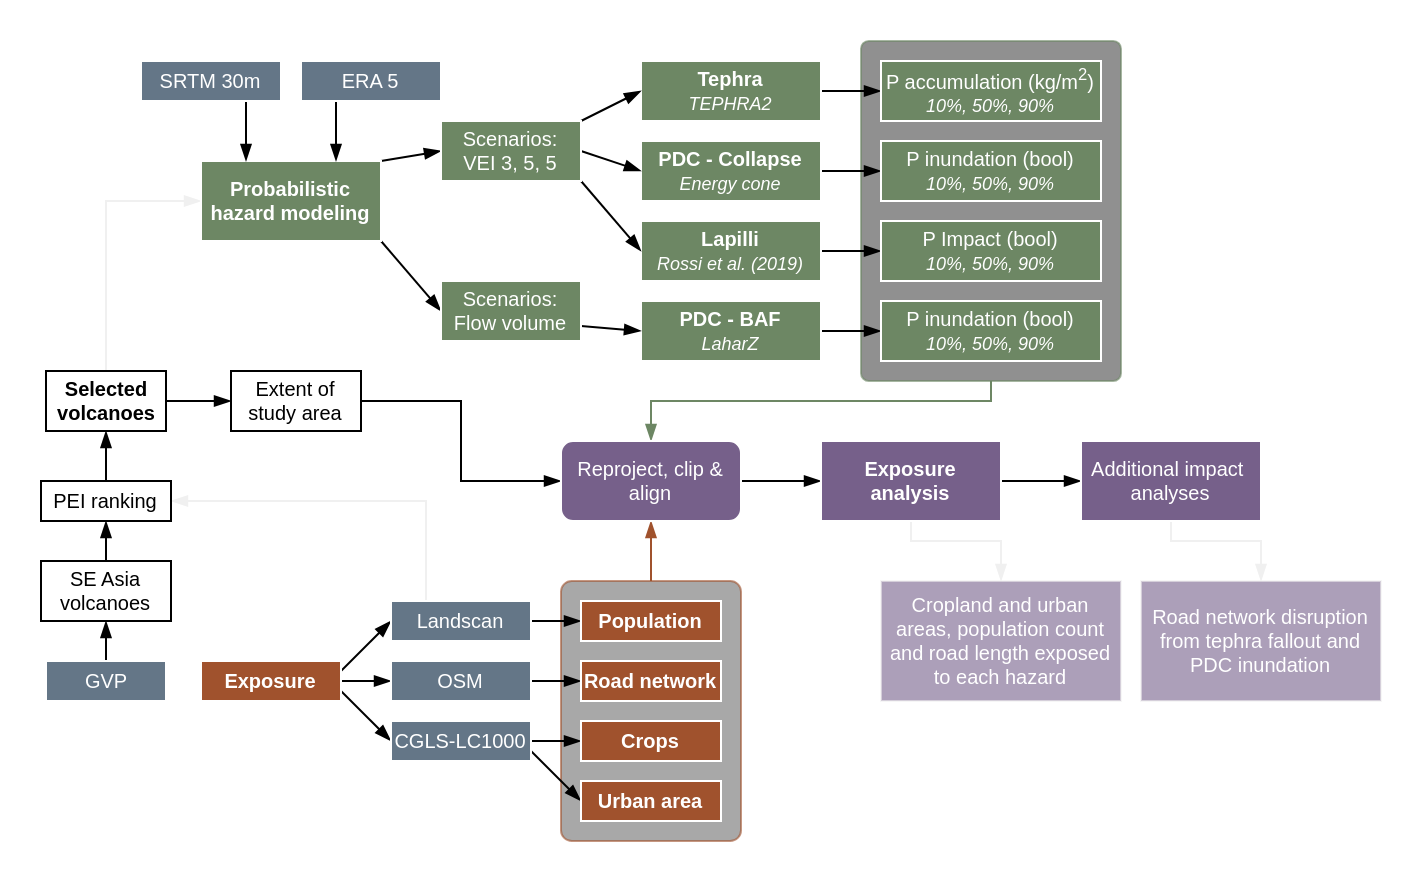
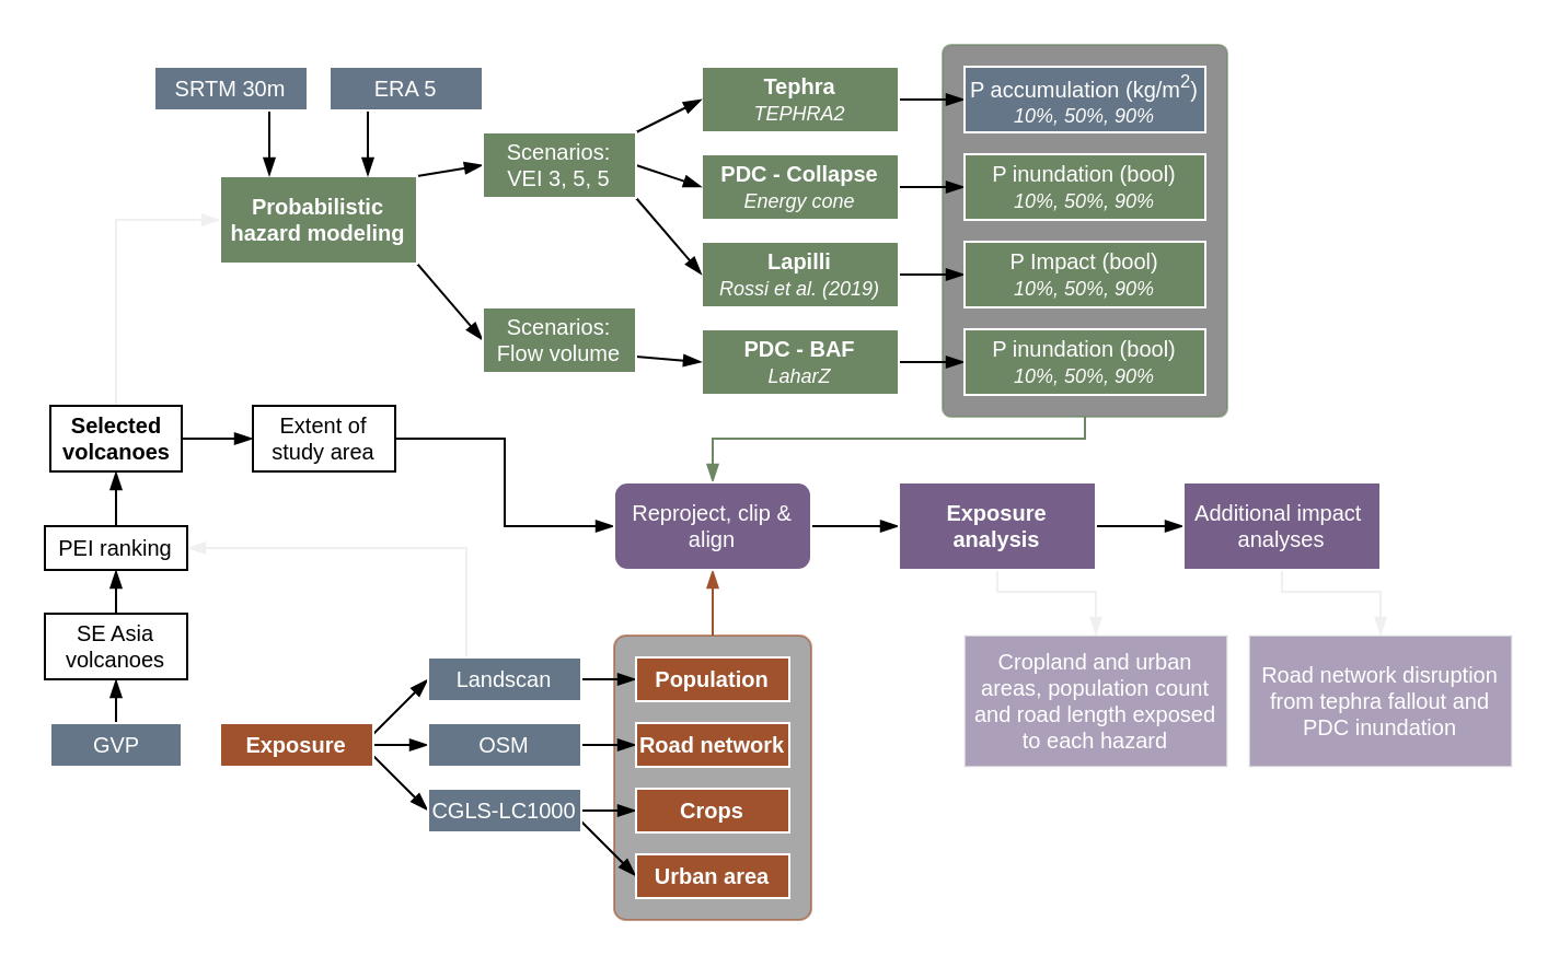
  <mxCell id="0" />
  <mxCell id="1" parent="0" />
  <mxCell id="2" value="" style="edgeStyle=orthogonalEdgeStyle;rounded=0;jumpSize=6;orthogonalLoop=1;jettySize=auto;html=1;startArrow=none;startFill=0;endArrow=blockThin;endFill=1;strokeWidth=1;fontSize=10;strokeColor=#A0522D;" edge="1" parent="1" source="3" target="47"><mxGeometry relative="1" as="geometry" /></mxCell>
  <mxCell id="3" value="" style="rounded=1;whiteSpace=wrap;html=1;shadow=0;strokeWidth=1;fontSize=10;opacity=60;arcSize=6;fillColor=#6E6E6E;strokeColor=#A0522D;" vertex="1" parent="1"><mxGeometry x="280" y="290" width="90" height="130" as="geometry" /></mxCell>
  <mxCell id="4" style="edgeStyle=orthogonalEdgeStyle;rounded=0;jumpSize=6;orthogonalLoop=1;jettySize=auto;html=1;exitX=0.5;exitY=1;exitDx=0;exitDy=0;entryX=0.5;entryY=0;entryDx=0;entryDy=0;startArrow=none;startFill=0;endArrow=blockThin;endFill=1;strokeWidth=1;fontSize=10;strokeColor=#6D8764;" edge="1" parent="1" source="5" target="47"><mxGeometry relative="1" as="geometry"><Array as="points"><mxPoint x="495" y="200" /><mxPoint x="325" y="200" /></Array></mxGeometry></mxCell>
  <mxCell id="5" value="" style="rounded=1;whiteSpace=wrap;html=1;shadow=0;strokeWidth=1;fontSize=10;opacity=60;arcSize=3;fillColor=#474747;strokeColor=#6D8764;" vertex="1" parent="1"><mxGeometry x="430" y="20" width="130" height="170" as="geometry" /></mxCell>
  <mxCell id="6" style="edgeStyle=none;rounded=0;orthogonalLoop=1;jettySize=auto;html=1;exitX=1;exitY=0.5;exitDx=0;exitDy=0;endArrow=blockThin;endFill=1;fontSize=10;" edge="1" parent="1" source="8" target="33"><mxGeometry relative="1" as="geometry" /></mxCell>
  <mxCell id="7" style="edgeStyle=orthogonalEdgeStyle;rounded=0;jumpSize=4;orthogonalLoop=1;jettySize=auto;html=1;exitX=0.5;exitY=0;exitDx=0;exitDy=0;entryX=0;entryY=0.5;entryDx=0;entryDy=0;startArrow=none;startFill=0;endArrow=blockThin;endFill=1;strokeColor=#F0F0F0;strokeWidth=1;fontSize=10;" edge="1" parent="1" source="8" target="11"><mxGeometry relative="1" as="geometry" /></mxCell>
  <mxCell id="8" value="Selected&lt;br&gt;volcanoes" style="rounded=0;whiteSpace=wrap;html=1;fontSize=10;fontStyle=1" vertex="1" parent="1"><mxGeometry x="22.5" y="185" width="60" height="30" as="geometry" /></mxCell>
  <mxCell id="9" style="rounded=0;orthogonalLoop=1;jettySize=auto;html=1;exitX=1;exitY=0;exitDx=0;exitDy=0;entryX=0;entryY=0.5;entryDx=0;entryDy=0;fontSize=10;endArrow=blockThin;endFill=1;" edge="1" parent="1" source="11" target="27"><mxGeometry relative="1" as="geometry" /></mxCell>
  <mxCell id="10" style="rounded=0;orthogonalLoop=1;jettySize=auto;html=1;exitX=1;exitY=1;exitDx=0;exitDy=0;entryX=0;entryY=0.5;entryDx=0;entryDy=0;fontSize=10;endArrow=blockThin;endFill=1;" edge="1" parent="1" source="11" target="29"><mxGeometry relative="1" as="geometry" /></mxCell>
  <mxCell id="11" value="Probabilistic hazard modeling" style="rounded=0;whiteSpace=wrap;html=1;fontSize=10;fillColor=#6d8764;fontColor=#ffffff;strokeColor=#FFFFFF;fontStyle=1" vertex="1" parent="1"><mxGeometry x="100" y="80" width="90" height="40" as="geometry" /></mxCell>
  <mxCell id="12" style="edgeStyle=none;rounded=0;orthogonalLoop=1;jettySize=auto;html=1;exitX=1;exitY=0.25;exitDx=0;exitDy=0;entryX=0;entryY=0.5;entryDx=0;entryDy=0;endArrow=blockThin;endFill=1;fontSize=10;" edge="1" parent="1" source="15" target="36"><mxGeometry relative="1" as="geometry" /></mxCell>
  <mxCell id="13" style="edgeStyle=none;rounded=0;orthogonalLoop=1;jettySize=auto;html=1;exitX=1;exitY=0.5;exitDx=0;exitDy=0;entryX=0;entryY=0.5;entryDx=0;entryDy=0;endArrow=blockThin;endFill=1;fontSize=10;" edge="1" parent="1" source="15" target="41"><mxGeometry relative="1" as="geometry" /></mxCell>
  <mxCell id="14" style="edgeStyle=none;rounded=0;orthogonalLoop=1;jettySize=auto;html=1;exitX=1;exitY=0.75;exitDx=0;exitDy=0;entryX=0;entryY=0.5;entryDx=0;entryDy=0;endArrow=blockThin;endFill=1;fontSize=10;" edge="1" parent="1" source="15" target="39"><mxGeometry relative="1" as="geometry" /></mxCell>
  <mxCell id="15" value="Exposure" style="rounded=0;whiteSpace=wrap;html=1;fontSize=10;fillColor=#a0522d;fontColor=#ffffff;strokeColor=#FFFFFF;fontStyle=1" vertex="1" parent="1"><mxGeometry x="100" y="330" width="70" height="20" as="geometry" /></mxCell>
  <mxCell id="16" style="edgeStyle=none;rounded=0;orthogonalLoop=1;jettySize=auto;html=1;exitX=1;exitY=0.5;exitDx=0;exitDy=0;entryX=0;entryY=0.5;entryDx=0;entryDy=0;endArrow=blockThin;endFill=1;fontSize=10;" edge="1" parent="1" source="17" target="30"><mxGeometry relative="1" as="geometry" /></mxCell>
  <mxCell id="17" value="&lt;b&gt;Tephra&lt;/b&gt;&lt;br&gt;&lt;i&gt;&lt;font style=&quot;font-size: 9px&quot;&gt;TEPHRA2&lt;/font&gt;&lt;/i&gt;" style="rounded=0;whiteSpace=wrap;html=1;fontSize=10;fillColor=#6d8764;fontColor=#ffffff;strokeColor=#FFFFFF;" vertex="1" parent="1"><mxGeometry x="320" y="30" width="90" height="30" as="geometry" /></mxCell>
  <mxCell id="18" style="edgeStyle=orthogonalEdgeStyle;rounded=0;jumpSize=6;orthogonalLoop=1;jettySize=auto;html=1;exitX=1;exitY=0.5;exitDx=0;exitDy=0;entryX=0;entryY=0.5;entryDx=0;entryDy=0;startArrow=none;startFill=0;endArrow=blockThin;endFill=1;strokeWidth=1;fontSize=10;" edge="1" parent="1" source="19" target="59"><mxGeometry relative="1" as="geometry" /></mxCell>
  <mxCell id="19" value="&lt;b&gt;PDC - Collapse&lt;/b&gt;&lt;br&gt;&lt;i&gt;&lt;font style=&quot;font-size: 9px&quot;&gt;Energy cone&lt;/font&gt;&lt;/i&gt;" style="rounded=0;whiteSpace=wrap;html=1;fontSize=10;fillColor=#6d8764;fontColor=#ffffff;strokeColor=#FFFFFF;" vertex="1" parent="1"><mxGeometry x="320" y="70" width="90" height="30" as="geometry" /></mxCell>
  <mxCell id="20" style="edgeStyle=orthogonalEdgeStyle;rounded=0;jumpSize=6;orthogonalLoop=1;jettySize=auto;html=1;exitX=1;exitY=0.5;exitDx=0;exitDy=0;entryX=0;entryY=0.5;entryDx=0;entryDy=0;startArrow=none;startFill=0;endArrow=blockThin;endFill=1;strokeWidth=1;fontSize=10;" edge="1" parent="1" source="21" target="60"><mxGeometry relative="1" as="geometry" /></mxCell>
  <mxCell id="21" value="&lt;b&gt;PDC - BAF&lt;/b&gt;&lt;br&gt;&lt;i&gt;&lt;font style=&quot;font-size: 9px&quot;&gt;LaharZ&lt;/font&gt;&lt;/i&gt;" style="rounded=0;whiteSpace=wrap;html=1;fontSize=10;fillColor=#6d8764;fontColor=#ffffff;strokeColor=#FFFFFF;" vertex="1" parent="1"><mxGeometry x="320" y="150" width="90" height="30" as="geometry" /></mxCell>
  <mxCell id="22" style="edgeStyle=orthogonalEdgeStyle;rounded=0;jumpSize=6;orthogonalLoop=1;jettySize=auto;html=1;exitX=1;exitY=0.5;exitDx=0;exitDy=0;entryX=0;entryY=0.5;entryDx=0;entryDy=0;startArrow=none;startFill=0;endArrow=blockThin;endFill=1;strokeWidth=1;fontSize=10;" edge="1" parent="1" source="23" target="31"><mxGeometry relative="1" as="geometry" /></mxCell>
  <mxCell id="23" value="&lt;b&gt;Lapilli&lt;/b&gt;&lt;br&gt;&lt;i&gt;&lt;font style=&quot;font-size: 9px&quot;&gt;Rossi et al. (2019)&lt;/font&gt;&lt;/i&gt;" style="rounded=0;whiteSpace=wrap;html=1;fontSize=10;fillColor=#6d8764;fontColor=#ffffff;strokeColor=#FFFFFF;" vertex="1" parent="1"><mxGeometry x="320" y="110" width="90" height="30" as="geometry" /></mxCell>
  <mxCell id="24" style="rounded=0;orthogonalLoop=1;jettySize=auto;html=1;exitX=1;exitY=0;exitDx=0;exitDy=0;entryX=0;entryY=0.5;entryDx=0;entryDy=0;fontSize=10;endArrow=blockThin;endFill=1;" edge="1" parent="1" source="27" target="17"><mxGeometry relative="1" as="geometry" /></mxCell>
  <mxCell id="25" style="rounded=0;orthogonalLoop=1;jettySize=auto;html=1;exitX=1;exitY=0.5;exitDx=0;exitDy=0;entryX=0;entryY=0.5;entryDx=0;entryDy=0;fontSize=10;endArrow=blockThin;endFill=1;" edge="1" parent="1" source="27" target="19"><mxGeometry relative="1" as="geometry" /></mxCell>
  <mxCell id="26" style="rounded=0;orthogonalLoop=1;jettySize=auto;html=1;exitX=1;exitY=1;exitDx=0;exitDy=0;entryX=0;entryY=0.5;entryDx=0;entryDy=0;fontSize=10;endArrow=blockThin;endFill=1;" edge="1" parent="1" source="27" target="23"><mxGeometry relative="1" as="geometry" /></mxCell>
  <mxCell id="27" value="Scenarios: &lt;br&gt;VEI 3, 5, 5" style="rounded=0;whiteSpace=wrap;html=1;fontSize=10;fillColor=#6d8764;fontColor=#ffffff;strokeColor=#FFFFFF;" vertex="1" parent="1"><mxGeometry x="220" y="60" width="70" height="30" as="geometry" /></mxCell>
  <mxCell id="28" style="rounded=0;orthogonalLoop=1;jettySize=auto;html=1;exitX=1;exitY=0.75;exitDx=0;exitDy=0;entryX=0;entryY=0.5;entryDx=0;entryDy=0;fontSize=10;endArrow=blockThin;endFill=1;" edge="1" parent="1" source="29" target="21"><mxGeometry relative="1" as="geometry" /></mxCell>
  <mxCell id="29" value="Scenarios: Flow volume" style="rounded=0;whiteSpace=wrap;html=1;fontSize=10;fillColor=#6d8764;fontColor=#ffffff;strokeColor=#FFFFFF;" vertex="1" parent="1"><mxGeometry x="220" y="140" width="70" height="30" as="geometry" /></mxCell>
- <mxCell id="30" value="P accumulation (kg/m&lt;sup&gt;2&lt;/sup&gt;)&lt;br&gt;&lt;i&gt;&lt;font style=&quot;font-size: 9px&quot;&gt;10%, 50%, 90%&lt;/font&gt;&lt;/i&gt;" style="rounded=0;whiteSpace=wrap;html=1;fontSize=10;fillColor=#6d8764;fontColor=#ffffff;strokeColor=#FFFFFF;" vertex="1" parent="1"><mxGeometry x="440" y="30" width="110" height="30" as="geometry" /></mxCell>
+ <mxCell id="30" value="P accumulation (kg/m&lt;sup&gt;2&lt;/sup&gt;)&lt;br&gt;&lt;i&gt;&lt;font style=&quot;font-size: 9px&quot;&gt;10%, 50%, 90%&lt;/font&gt;&lt;/i&gt;" style="rounded=0;whiteSpace=wrap;html=1;fontSize=10;fillColor=#647687;fontColor=#ffffff;strokeColor=#FFFFFF;" vertex="1" parent="1"><mxGeometry x="440" y="30" width="110" height="30" as="geometry" /></mxCell>
  <mxCell id="31" value="P Impact (bool)&lt;br&gt;&lt;i&gt;&lt;font style=&quot;font-size: 9px&quot;&gt;10%, 50%, 90%&lt;/font&gt;&lt;/i&gt;" style="rounded=0;whiteSpace=wrap;html=1;fontSize=10;fillColor=#6d8764;fontColor=#ffffff;strokeColor=#FFFFFF;" vertex="1" parent="1"><mxGeometry x="440" y="110" width="110" height="30" as="geometry" /></mxCell>
  <mxCell id="32" style="rounded=0;jumpSize=6;orthogonalLoop=1;jettySize=auto;html=1;exitX=1;exitY=0.5;exitDx=0;exitDy=0;entryX=0;entryY=0.5;entryDx=0;entryDy=0;startArrow=none;startFill=0;endArrow=blockThin;endFill=1;strokeWidth=1;fontSize=10;edgeStyle=orthogonalEdgeStyle;" edge="1" parent="1" source="33" target="47"><mxGeometry relative="1" as="geometry" /></mxCell>
  <mxCell id="33" value="Extent of study area" style="rounded=0;whiteSpace=wrap;html=1;fontSize=10;" vertex="1" parent="1"><mxGeometry x="115" y="185" width="65" height="30" as="geometry" /></mxCell>
  <mxCell id="34" style="edgeStyle=none;rounded=0;orthogonalLoop=1;jettySize=auto;html=1;exitX=1;exitY=0.5;exitDx=0;exitDy=0;entryX=0;entryY=0.5;entryDx=0;entryDy=0;endArrow=blockThin;endFill=1;fontSize=10;" edge="1" parent="1" source="36" target="45"><mxGeometry relative="1" as="geometry" /></mxCell>
  <mxCell id="35" style="edgeStyle=orthogonalEdgeStyle;rounded=0;jumpSize=4;orthogonalLoop=1;jettySize=auto;html=1;exitX=0.25;exitY=0;exitDx=0;exitDy=0;entryX=1;entryY=0.5;entryDx=0;entryDy=0;startArrow=none;startFill=0;endArrow=blockThin;endFill=1;strokeWidth=1;fontSize=10;strokeColor=#F0F0F0;" edge="1" parent="1" source="36" target="58"><mxGeometry relative="1" as="geometry"><Array as="points"><mxPoint x="213" y="250" /></Array></mxGeometry></mxCell>
  <mxCell id="36" value="Landscan" style="rounded=0;whiteSpace=wrap;html=1;fontSize=10;fillColor=#647687;fontColor=#ffffff;strokeColor=#FFFFFF;" vertex="1" parent="1"><mxGeometry x="195" y="300" width="70" height="20" as="geometry" /></mxCell>
  <mxCell id="37" style="edgeStyle=none;rounded=0;orthogonalLoop=1;jettySize=auto;html=1;exitX=1;exitY=0.5;exitDx=0;exitDy=0;entryX=0;entryY=0.5;entryDx=0;entryDy=0;endArrow=blockThin;endFill=1;fontSize=10;" edge="1" parent="1" source="39" target="43"><mxGeometry relative="1" as="geometry" /></mxCell>
  <mxCell id="38" style="edgeStyle=none;rounded=0;orthogonalLoop=1;jettySize=auto;html=1;exitX=1;exitY=0.75;exitDx=0;exitDy=0;entryX=0;entryY=0.5;entryDx=0;entryDy=0;endArrow=blockThin;endFill=1;fontSize=10;" edge="1" parent="1" source="39" target="44"><mxGeometry relative="1" as="geometry" /></mxCell>
  <mxCell id="39" value="CGLS-LC1000" style="rounded=0;whiteSpace=wrap;html=1;fontSize=10;fillColor=#647687;fontColor=#ffffff;strokeColor=#FFFFFF;" vertex="1" parent="1"><mxGeometry x="195" y="360" width="70" height="20" as="geometry" /></mxCell>
  <mxCell id="40" style="edgeStyle=none;rounded=0;orthogonalLoop=1;jettySize=auto;html=1;exitX=1;exitY=0.5;exitDx=0;exitDy=0;entryX=0;entryY=0.5;entryDx=0;entryDy=0;endArrow=blockThin;endFill=1;fontSize=10;" edge="1" parent="1" source="41" target="42"><mxGeometry relative="1" as="geometry" /></mxCell>
  <mxCell id="41" value="OSM" style="rounded=0;whiteSpace=wrap;html=1;fontSize=10;fillColor=#647687;fontColor=#ffffff;strokeColor=#FFFFFF;" vertex="1" parent="1"><mxGeometry x="195" y="330" width="70" height="20" as="geometry" /></mxCell>
  <mxCell id="42" value="Road network" style="rounded=0;whiteSpace=wrap;html=1;fontSize=10;fillColor=#a0522d;fontColor=#ffffff;strokeColor=#FFFFFF;fontStyle=1" vertex="1" parent="1"><mxGeometry x="290" y="330" width="70" height="20" as="geometry" /></mxCell>
  <mxCell id="43" value="Crops" style="rounded=0;whiteSpace=wrap;html=1;fontSize=10;fillColor=#a0522d;fontColor=#ffffff;strokeColor=#FFFFFF;fontStyle=1" vertex="1" parent="1"><mxGeometry x="290" y="360" width="70" height="20" as="geometry" /></mxCell>
  <mxCell id="44" value="Urban area" style="rounded=0;whiteSpace=wrap;html=1;fontSize=10;fillColor=#a0522d;fontColor=#ffffff;strokeColor=#FFFFFF;fontStyle=1" vertex="1" parent="1"><mxGeometry x="290" y="390" width="70" height="20" as="geometry" /></mxCell>
  <mxCell id="45" value="Population" style="rounded=0;whiteSpace=wrap;html=1;fontSize=10;fillColor=#a0522d;fontColor=#ffffff;strokeColor=#FFFFFF;fontStyle=1" vertex="1" parent="1"><mxGeometry x="290" y="300" width="70" height="20" as="geometry" /></mxCell>
  <mxCell id="46" style="edgeStyle=orthogonalEdgeStyle;rounded=0;jumpSize=6;orthogonalLoop=1;jettySize=auto;html=1;exitX=1;exitY=0.5;exitDx=0;exitDy=0;startArrow=none;startFill=0;endArrow=blockThin;endFill=1;strokeWidth=1;fontSize=10;" edge="1" parent="1" source="47" target="54"><mxGeometry relative="1" as="geometry" /></mxCell>
  <mxCell id="47" value="Reproject, clip &amp;amp; align" style="whiteSpace=wrap;html=1;fontSize=10;fillColor=#76608a;fontColor=#ffffff;strokeColor=#FFFFFF;rounded=1;" vertex="1" parent="1"><mxGeometry x="280" y="220" width="90" height="40" as="geometry" /></mxCell>
  <mxCell id="48" style="edgeStyle=orthogonalEdgeStyle;rounded=0;jumpSize=6;orthogonalLoop=1;jettySize=auto;html=1;exitX=0.5;exitY=1;exitDx=0;exitDy=0;entryX=0.75;entryY=0;entryDx=0;entryDy=0;startArrow=none;startFill=0;endArrow=blockThin;endFill=1;strokeWidth=1;fontSize=10;" edge="1" parent="1" source="49" target="11"><mxGeometry relative="1" as="geometry" /></mxCell>
  <mxCell id="49" value="ERA 5" style="rounded=0;whiteSpace=wrap;html=1;fontSize=10;fillColor=#647687;fontColor=#ffffff;strokeColor=#FFFFFF;" vertex="1" parent="1"><mxGeometry x="150" y="30" width="70" height="20" as="geometry" /></mxCell>
  <mxCell id="50" style="edgeStyle=orthogonalEdgeStyle;rounded=0;jumpSize=6;orthogonalLoop=1;jettySize=auto;html=1;exitX=0.5;exitY=1;exitDx=0;exitDy=0;entryX=0.25;entryY=0;entryDx=0;entryDy=0;startArrow=none;startFill=0;endArrow=blockThin;endFill=1;strokeWidth=1;fontSize=10;" edge="1" parent="1" source="51" target="11"><mxGeometry relative="1" as="geometry" /></mxCell>
  <mxCell id="51" value="SRTM 30m" style="rounded=0;whiteSpace=wrap;html=1;fontSize=10;fillColor=#647687;fontColor=#ffffff;strokeColor=#FFFFFF;" vertex="1" parent="1"><mxGeometry x="70" y="30" width="70" height="20" as="geometry" /></mxCell>
  <mxCell id="52" style="edgeStyle=orthogonalEdgeStyle;rounded=0;jumpSize=6;orthogonalLoop=1;jettySize=auto;html=1;exitX=1;exitY=0.5;exitDx=0;exitDy=0;entryX=0;entryY=0.5;entryDx=0;entryDy=0;startArrow=none;startFill=0;endArrow=blockThin;endFill=1;strokeWidth=1;fontSize=10;" edge="1" parent="1" source="54" target="64"><mxGeometry relative="1" as="geometry" /></mxCell>
  <mxCell id="53" style="edgeStyle=orthogonalEdgeStyle;rounded=0;jumpSize=4;orthogonalLoop=1;jettySize=auto;html=1;exitX=0.5;exitY=1;exitDx=0;exitDy=0;entryX=0.5;entryY=0;entryDx=0;entryDy=0;startArrow=none;startFill=0;endArrow=blockThin;endFill=1;strokeColor=#F0F0F0;strokeWidth=1;fontSize=10;" edge="1" parent="1" source="54" target="65"><mxGeometry relative="1" as="geometry"><Array as="points"><mxPoint x="455" y="270" /><mxPoint x="500" y="270" /></Array></mxGeometry></mxCell>
  <mxCell id="54" value="Exposure &lt;br&gt;analysis" style="rounded=0;whiteSpace=wrap;html=1;fontSize=10;fillColor=#76608a;fontColor=#ffffff;strokeColor=#FFFFFF;fontStyle=1" vertex="1" parent="1"><mxGeometry x="410" y="220" width="90" height="40" as="geometry" /></mxCell>
  <mxCell id="55" style="edgeStyle=none;rounded=0;orthogonalLoop=1;jettySize=auto;html=1;exitX=0.5;exitY=0;exitDx=0;exitDy=0;entryX=0.5;entryY=1;entryDx=0;entryDy=0;endArrow=blockThin;endFill=1;fontSize=10;" edge="1" parent="1" source="56" target="58"><mxGeometry relative="1" as="geometry" /></mxCell>
  <mxCell id="56" value="SE Asia &lt;br&gt;volcanoes" style="rounded=0;whiteSpace=wrap;html=1;fontSize=10;" vertex="1" parent="1"><mxGeometry x="20" y="280" width="65" height="30" as="geometry" /></mxCell>
  <mxCell id="57" style="edgeStyle=none;rounded=0;orthogonalLoop=1;jettySize=auto;html=1;exitX=0.5;exitY=0;exitDx=0;exitDy=0;entryX=0.5;entryY=1;entryDx=0;entryDy=0;endArrow=blockThin;endFill=1;fontSize=10;" edge="1" parent="1" source="58" target="8"><mxGeometry relative="1" as="geometry" /></mxCell>
  <mxCell id="58" value="PEI ranking" style="rounded=0;whiteSpace=wrap;html=1;fontSize=10;" vertex="1" parent="1"><mxGeometry x="20" y="240" width="65" height="20" as="geometry" /></mxCell>
  <mxCell id="59" value="P inundation (bool)&lt;br&gt;&lt;i&gt;&lt;font style=&quot;font-size: 9px&quot;&gt;10%, 50%, 90%&lt;/font&gt;&lt;/i&gt;" style="rounded=0;whiteSpace=wrap;html=1;fontSize=10;fillColor=#6d8764;fontColor=#ffffff;strokeColor=#FFFFFF;" vertex="1" parent="1"><mxGeometry x="440" y="70" width="110" height="30" as="geometry" /></mxCell>
  <mxCell id="60" value="P inundation (bool)&lt;br&gt;&lt;i&gt;&lt;font style=&quot;font-size: 9px&quot;&gt;10%, 50%, 90%&lt;/font&gt;&lt;/i&gt;" style="rounded=0;whiteSpace=wrap;html=1;fontSize=10;fillColor=#6d8764;fontColor=#ffffff;strokeColor=#FFFFFF;" vertex="1" parent="1"><mxGeometry x="440" y="150" width="110" height="30" as="geometry" /></mxCell>
  <mxCell id="61" style="edgeStyle=orthogonalEdgeStyle;rounded=0;jumpSize=6;orthogonalLoop=1;jettySize=auto;html=1;exitX=0.5;exitY=0;exitDx=0;exitDy=0;entryX=0.5;entryY=1;entryDx=0;entryDy=0;startArrow=none;startFill=0;endArrow=blockThin;endFill=1;strokeWidth=1;fontSize=10;" edge="1" parent="1" source="62" target="56"><mxGeometry relative="1" as="geometry" /></mxCell>
  <mxCell id="62" value="GVP" style="rounded=0;whiteSpace=wrap;html=1;fontSize=10;fillColor=#647687;fontColor=#ffffff;strokeColor=#FFFFFF;" vertex="1" parent="1"><mxGeometry x="22.5" y="330" width="60" height="20" as="geometry" /></mxCell>
  <mxCell id="63" style="edgeStyle=orthogonalEdgeStyle;rounded=0;jumpSize=4;orthogonalLoop=1;jettySize=auto;html=1;exitX=0.5;exitY=1;exitDx=0;exitDy=0;entryX=0.5;entryY=0;entryDx=0;entryDy=0;startArrow=none;startFill=0;endArrow=blockThin;endFill=1;strokeColor=#F0F0F0;strokeWidth=1;fontSize=10;" edge="1" parent="1" source="64" target="66"><mxGeometry relative="1" as="geometry"><Array as="points"><mxPoint x="585" y="270" /><mxPoint x="630" y="270" /></Array></mxGeometry></mxCell>
  <mxCell id="64" value="Additional impact&amp;nbsp;&lt;br&gt;analyses" style="rounded=0;whiteSpace=wrap;html=1;fontSize=10;fillColor=#76608a;fontColor=#ffffff;strokeColor=#FFFFFF;" vertex="1" parent="1"><mxGeometry x="540" y="220" width="90" height="40" as="geometry" /></mxCell>
  <mxCell id="65" value="&lt;span style=&quot;color: rgb(255, 255, 255);&quot;&gt;Cropland and urban areas, population count and road length exposed to each hazard&lt;/span&gt;" style="rounded=0;whiteSpace=wrap;html=1;shadow=0;strokeWidth=1;fillColor=#76608a;fontSize=10;fontColor=#ffffff;strokeColor=#F0F0F0;align=center;opacity=60;" vertex="1" parent="1"><mxGeometry x="440" y="290" width="120" height="60" as="geometry" /></mxCell>
  <mxCell id="66" value="&lt;span style=&quot;color: rgb(255 , 255 , 255)&quot;&gt;Road network disruption from tephra fallout and PDC inundation&lt;/span&gt;" style="rounded=0;whiteSpace=wrap;html=1;shadow=0;strokeWidth=1;fillColor=#76608a;fontSize=10;fontColor=#ffffff;strokeColor=#F0F0F0;align=center;opacity=60;" vertex="1" parent="1"><mxGeometry x="570" y="290" width="120" height="60" as="geometry" /></mxCell>
